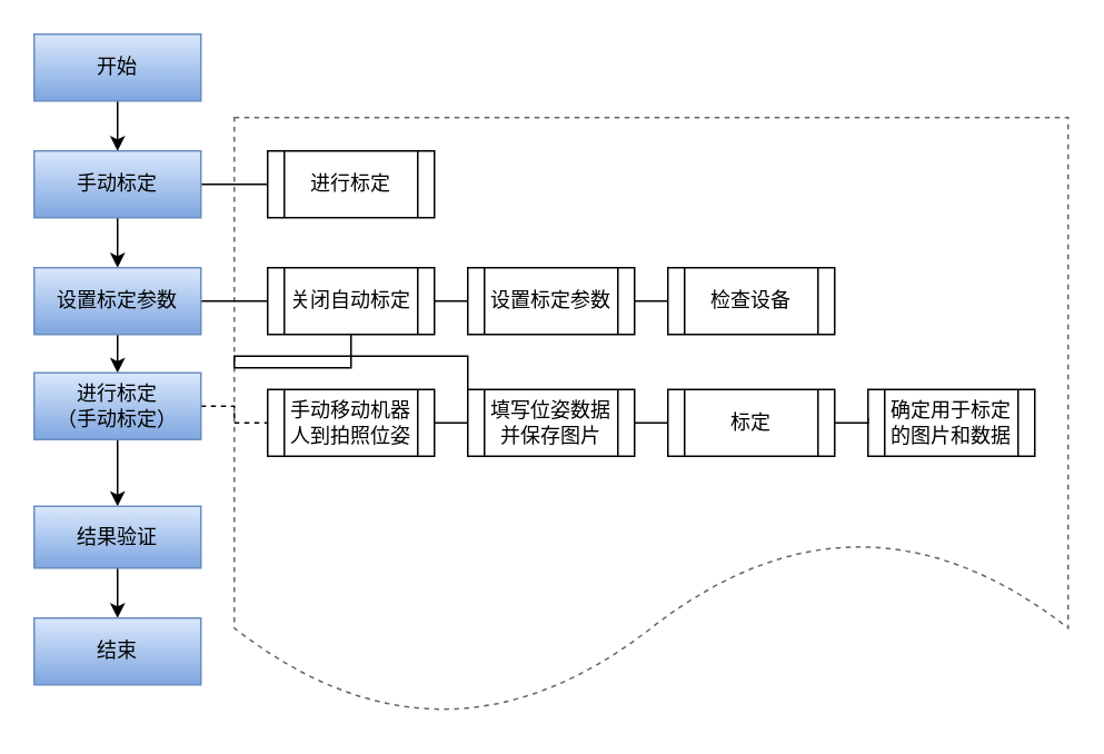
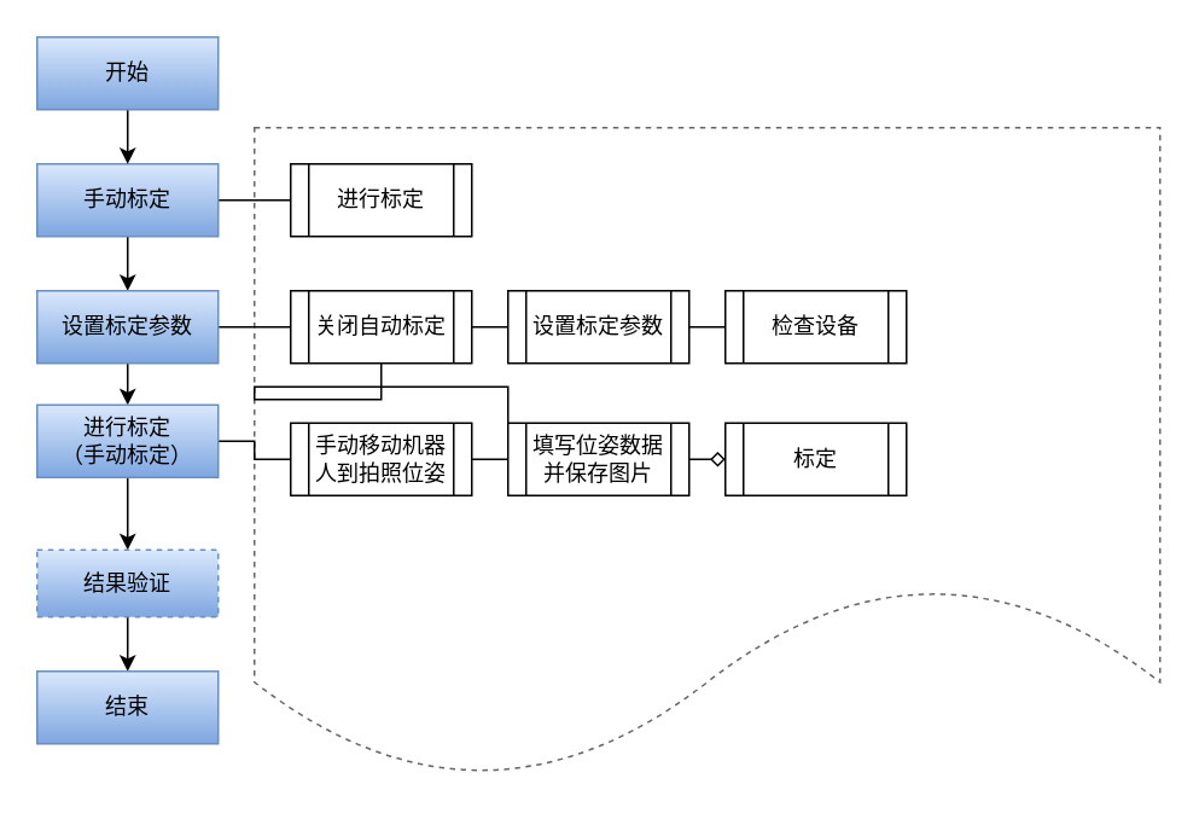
  <mxCell id="0" />
  <mxCell id="1" parent="0" />
  <mxCell id="2" value="" style="shape=document;whiteSpace=wrap;html=1;boundedLbl=1;dashed=1;fillColor=none;strokeColor=#666666;" parent="1" vertex="1"><mxGeometry x="140" y="70" width="500" height="360" as="geometry" /></mxCell>
  <mxCell id="3" value="进行标定" style="shape=process;whiteSpace=wrap;html=1;backgroundOutline=1;" parent="1" vertex="1"><mxGeometry x="160" y="90" width="100" height="40" as="geometry" /></mxCell>
  <mxCell id="4" style="rounded=0;orthogonalLoop=1;jettySize=auto;html=1;exitX=1;exitY=0.5;exitDx=0;exitDy=0;entryX=0;entryY=0.5;entryDx=0;entryDy=0;endArrow=none;endFill=0;" parent="1" source="6" target="3" edge="1"><mxGeometry relative="1" as="geometry" /></mxCell>
  <mxCell id="5" style="edgeStyle=orthogonalEdgeStyle;rounded=0;orthogonalLoop=1;jettySize=auto;html=1;exitX=0.5;exitY=1;exitDx=0;exitDy=0;entryX=0.5;entryY=0;entryDx=0;entryDy=0;" parent="1" source="6" target="9" edge="1"><mxGeometry relative="1" as="geometry" /></mxCell>
  <mxCell id="6" value="手动标定" style="rounded=0;whiteSpace=wrap;html=1;fillColor=#dae8fc;strokeColor=#6c8ebf;gradientColor=#7ea6e0;" parent="1" vertex="1"><mxGeometry x="20" y="90" width="100" height="40" as="geometry" /></mxCell>
  <mxCell id="7" style="edgeStyle=orthogonalEdgeStyle;rounded=0;orthogonalLoop=1;jettySize=auto;html=1;exitX=1;exitY=0.5;exitDx=0;exitDy=0;entryX=0;entryY=0.5;entryDx=0;entryDy=0;endArrow=none;endFill=0;" parent="1" source="9" target="16" edge="1"><mxGeometry relative="1" as="geometry" /></mxCell>
  <mxCell id="8" value="" style="edgeStyle=orthogonalEdgeStyle;rounded=0;orthogonalLoop=1;jettySize=auto;html=1;entryX=0.5;entryY=0;entryDx=0;entryDy=0;" parent="1" source="9" target="12" edge="1"><mxGeometry relative="1" as="geometry"><mxPoint x="70" y="230" as="targetPoint" /></mxGeometry></mxCell>
  <mxCell id="9" value="设置标定参数" style="rounded=0;whiteSpace=wrap;html=1;fillColor=#dae8fc;strokeColor=#6c8ebf;gradientColor=#7ea6e0;" parent="1" vertex="1"><mxGeometry x="20" y="160" width="100" height="40" as="geometry" /></mxCell>
- <mxCell id="10" style="edgeStyle=orthogonalEdgeStyle;rounded=0;orthogonalLoop=1;jettySize=auto;html=1;exitX=1;exitY=0.5;exitDx=0;exitDy=0;entryX=0;entryY=0.5;entryDx=0;entryDy=0;endArrow=none;endFill=0;dashed=1;" parent="1" source="12" target="21" edge="1"><mxGeometry relative="1" as="geometry" /></mxCell>
+ <mxCell id="10" style="edgeStyle=orthogonalEdgeStyle;rounded=0;orthogonalLoop=1;jettySize=auto;html=1;exitX=1;exitY=0.5;exitDx=0;exitDy=0;entryX=0;entryY=0.5;entryDx=0;entryDy=0;endArrow=none;endFill=0;" parent="1" source="12" target="21" edge="1"><mxGeometry relative="1" as="geometry" /></mxCell>
  <mxCell id="11" value="" style="edgeStyle=orthogonalEdgeStyle;rounded=0;orthogonalLoop=1;jettySize=auto;html=1;" parent="1" source="12" target="14" edge="1"><mxGeometry relative="1" as="geometry" /></mxCell>
  <mxCell id="12" value="进行标定&lt;div&gt;（手动标定）&lt;/div&gt;" style="rounded=0;whiteSpace=wrap;html=1;fillColor=#dae8fc;strokeColor=#6c8ebf;gradientColor=#7ea6e0;" parent="1" vertex="1"><mxGeometry x="20" y="223" width="100" height="40" as="geometry" /></mxCell>
  <mxCell id="13" value="" style="edgeStyle=orthogonalEdgeStyle;rounded=0;orthogonalLoop=1;jettySize=auto;html=1;" parent="1" source="14" target="27" edge="1"><mxGeometry relative="1" as="geometry" /></mxCell>
- <mxCell id="14" value="结果验证" style="rounded=0;whiteSpace=wrap;html=1;fillColor=#dae8fc;strokeColor=#6c8ebf;gradientColor=#7ea6e0;" parent="1" vertex="1"><mxGeometry x="20" y="303" width="100" height="37" as="geometry" /></mxCell>
+ <mxCell id="14" value="结果验证" style="rounded=0;whiteSpace=wrap;html=1;fillColor=#dae8fc;strokeColor=#6c8ebf;gradientColor=#7ea6e0;dashed=1;" parent="1" vertex="1"><mxGeometry x="20" y="303" width="100" height="37" as="geometry" /></mxCell>
  <mxCell id="15" style="edgeStyle=orthogonalEdgeStyle;rounded=0;orthogonalLoop=1;jettySize=auto;html=1;exitX=1;exitY=0.5;exitDx=0;exitDy=0;entryX=0;entryY=0.5;entryDx=0;entryDy=0;endArrow=none;endFill=0;" parent="1" source="16" target="18" edge="1"><mxGeometry relative="1" as="geometry" /></mxCell>
  <mxCell id="16" value="关闭自动标定" style="shape=process;whiteSpace=wrap;html=1;backgroundOutline=1;" parent="1" vertex="1"><mxGeometry x="160" y="160" width="100" height="40" as="geometry" /></mxCell>
  <mxCell id="17" style="edgeStyle=orthogonalEdgeStyle;rounded=0;orthogonalLoop=1;jettySize=auto;html=1;exitX=1;exitY=0.5;exitDx=0;exitDy=0;entryX=0;entryY=0.5;entryDx=0;entryDy=0;endArrow=none;endFill=0;" parent="1" source="18" target="19" edge="1"><mxGeometry relative="1" as="geometry" /></mxCell>
  <mxCell id="18" value="设置标定参数" style="shape=process;whiteSpace=wrap;html=1;backgroundOutline=1;" parent="1" vertex="1"><mxGeometry x="280" y="160" width="100" height="40" as="geometry" /></mxCell>
  <mxCell id="19" value="检查设备" style="shape=process;whiteSpace=wrap;html=1;backgroundOutline=1;" parent="1" vertex="1"><mxGeometry x="400" y="160" width="100" height="40" as="geometry" /></mxCell>
  <mxCell id="20" style="edgeStyle=orthogonalEdgeStyle;rounded=0;orthogonalLoop=1;jettySize=auto;html=1;exitX=1;exitY=0.5;exitDx=0;exitDy=0;endArrow=none;endFill=0;" parent="1" source="21" target="16" edge="1"><mxGeometry relative="1" as="geometry" /></mxCell>
  <mxCell id="21" value="手动移动机器人到拍照位姿" style="shape=process;whiteSpace=wrap;html=1;backgroundOutline=1;" parent="1" vertex="1"><mxGeometry x="160" y="233" width="100" height="40" as="geometry" /></mxCell>
- <mxCell id="22" style="edgeStyle=orthogonalEdgeStyle;rounded=0;orthogonalLoop=1;jettySize=auto;html=1;exitX=1;exitY=0.5;exitDx=0;exitDy=0;entryX=0;entryY=0.5;entryDx=0;entryDy=0;endArrow=none;endFill=0;" parent="1" source="23" target="24" edge="1"><mxGeometry relative="1" as="geometry" /></mxCell>
+ <mxCell id="22" style="edgeStyle=orthogonalEdgeStyle;rounded=0;orthogonalLoop=1;jettySize=auto;html=1;exitX=1;exitY=0.5;exitDx=0;exitDy=0;entryX=0;entryY=0.5;entryDx=0;entryDy=0;endArrow=diamond;endFill=0;" parent="1" source="23" target="24" edge="1"><mxGeometry relative="1" as="geometry" /></mxCell>
  <mxCell id="23" value="填写位姿数据并保存图片" style="shape=process;whiteSpace=wrap;html=1;backgroundOutline=1;" parent="1" vertex="1"><mxGeometry x="280" y="233" width="100" height="40" as="geometry" /></mxCell>
  <mxCell id="24" value="标定" style="shape=process;whiteSpace=wrap;html=1;backgroundOutline=1;" parent="1" vertex="1"><mxGeometry x="400" y="233" width="100" height="40" as="geometry" /></mxCell>
  <mxCell id="25" value="" style="edgeStyle=orthogonalEdgeStyle;rounded=0;orthogonalLoop=1;jettySize=auto;html=1;" parent="1" source="26" edge="1"><mxGeometry relative="1" as="geometry"><mxPoint x="70" y="90" as="targetPoint" /></mxGeometry></mxCell>
  <mxCell id="26" value="开始" style="rounded=0;whiteSpace=wrap;html=1;fillColor=#dae8fc;strokeColor=#6c8ebf;gradientColor=#7ea6e0;" parent="1" vertex="1"><mxGeometry x="20" y="20" width="100" height="40" as="geometry" /></mxCell>
  <mxCell id="27" value="结束" style="rounded=0;whiteSpace=wrap;html=1;fillColor=#dae8fc;strokeColor=#6c8ebf;gradientColor=#7ea6e0;" parent="1" vertex="1"><mxGeometry x="20" y="370" width="100" height="40" as="geometry" /></mxCell>
- <mxCell id="28" value="确定用于标定的图片和数据" style="shape=process;whiteSpace=wrap;html=1;backgroundOutline=1;" vertex="1" parent="1"><mxGeometry x="520" y="233" width="100" height="40" as="geometry" /></mxCell>
- <mxCell id="29" style="edgeStyle=orthogonalEdgeStyle;rounded=0;orthogonalLoop=1;jettySize=auto;html=1;exitX=1;exitY=0.5;exitDx=0;exitDy=0;entryX=0;entryY=0.425;entryDx=0;entryDy=0;endArrow=none;endFill=0;entryPerimeter=0;" edge="1" parent="1" source="24" target="28"><mxGeometry relative="1" as="geometry"><mxPoint x="501" y="254" as="sourcePoint" /><mxPoint x="521" y="254" as="targetPoint" /></mxGeometry></mxCell>
